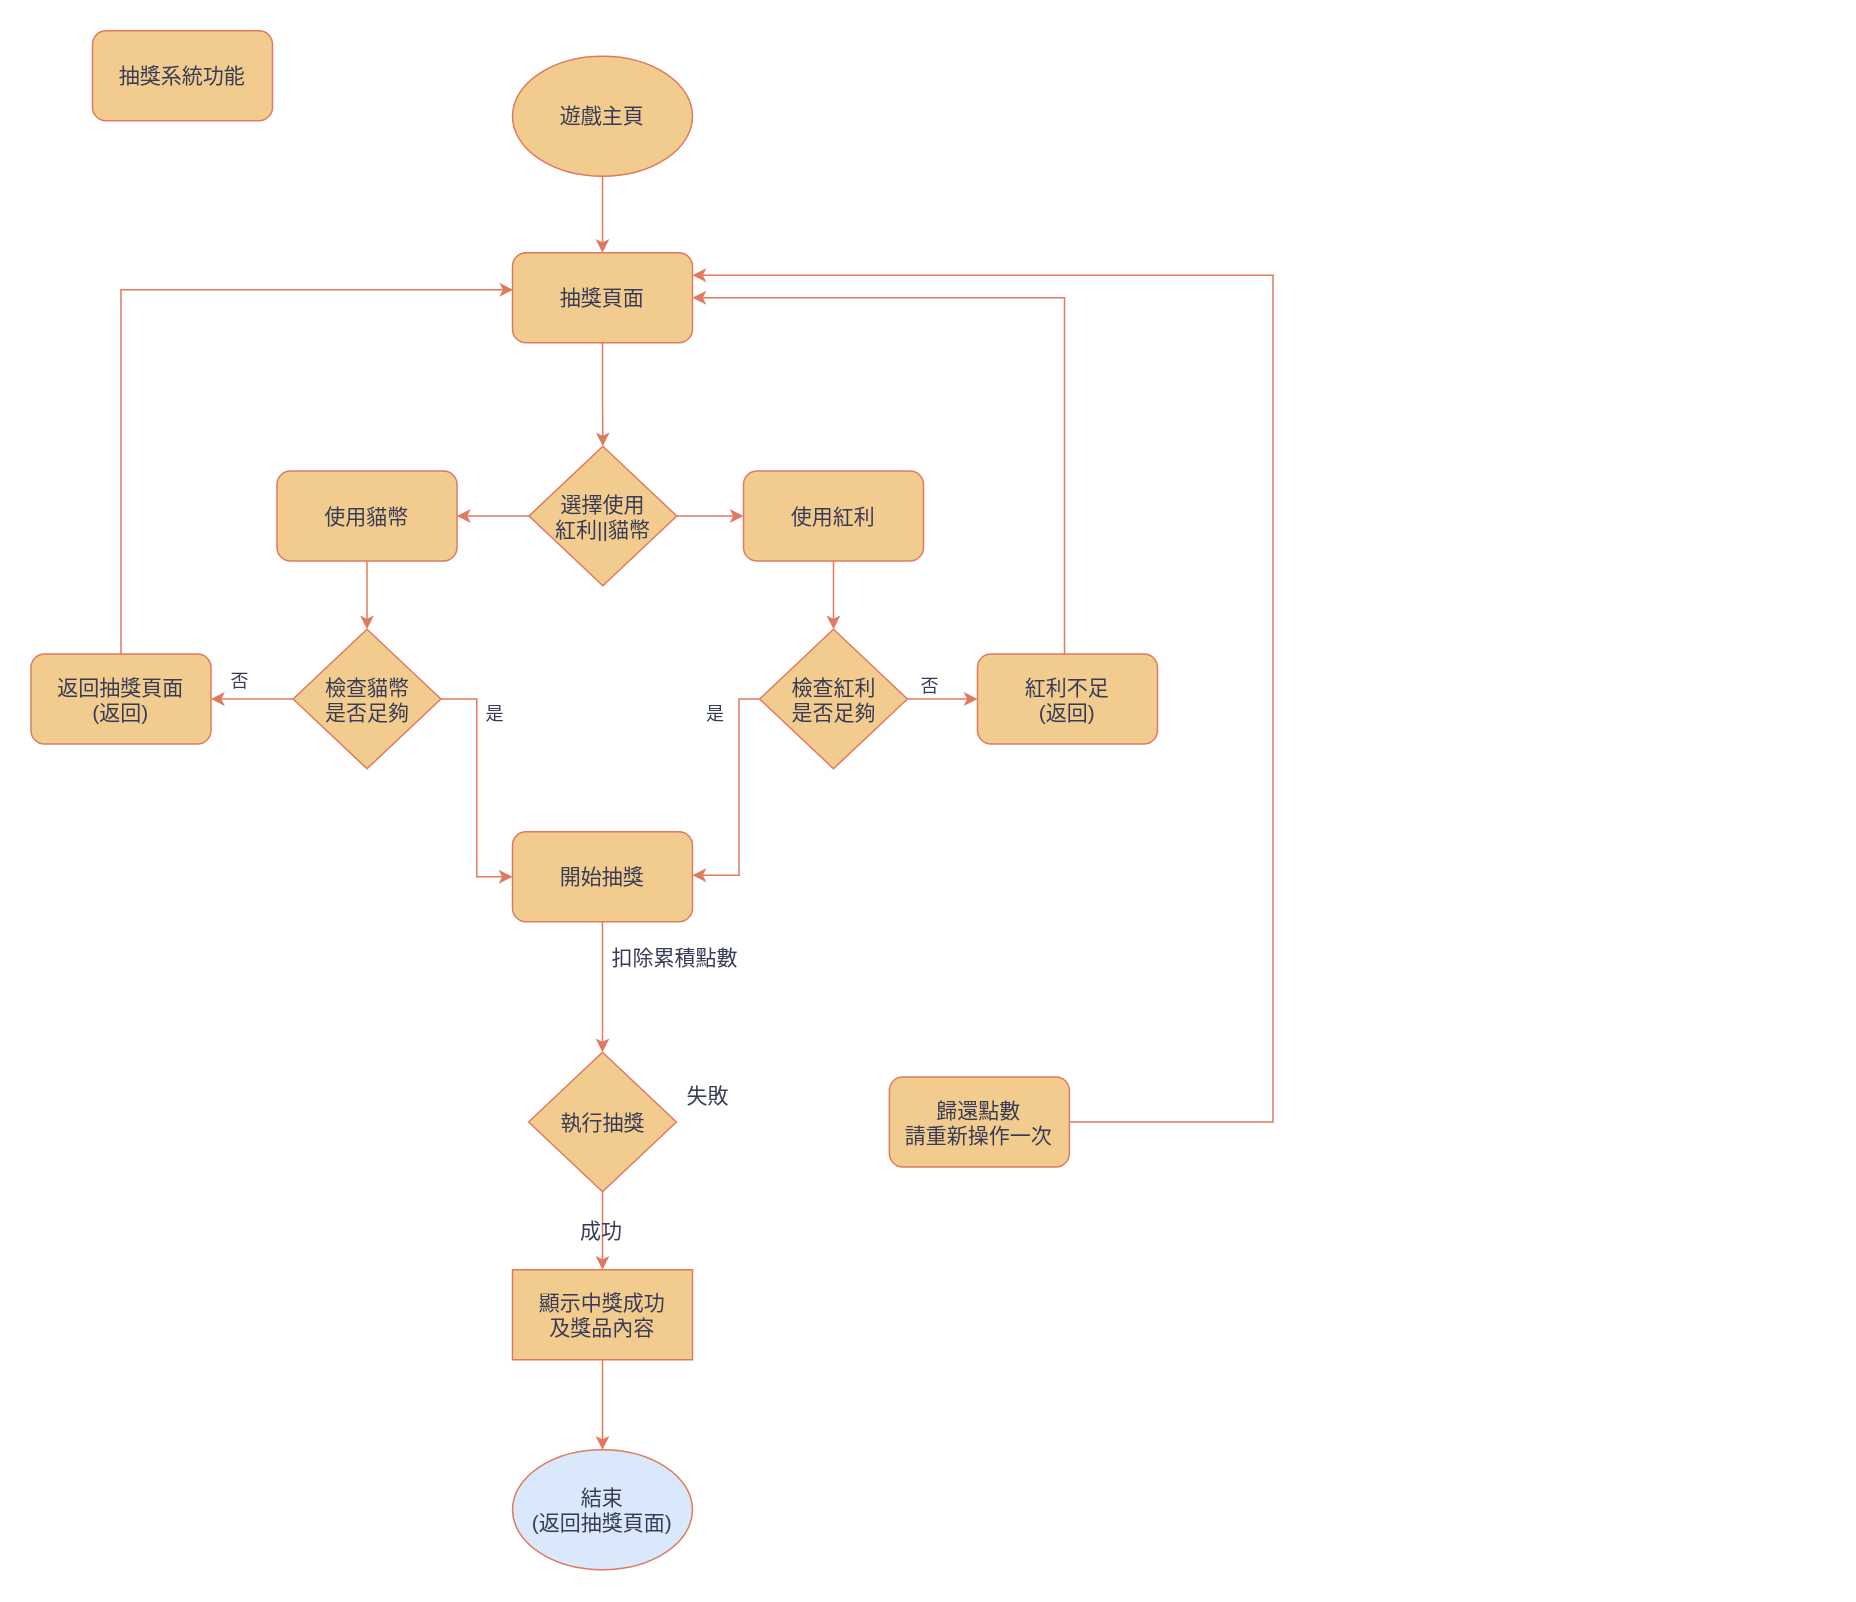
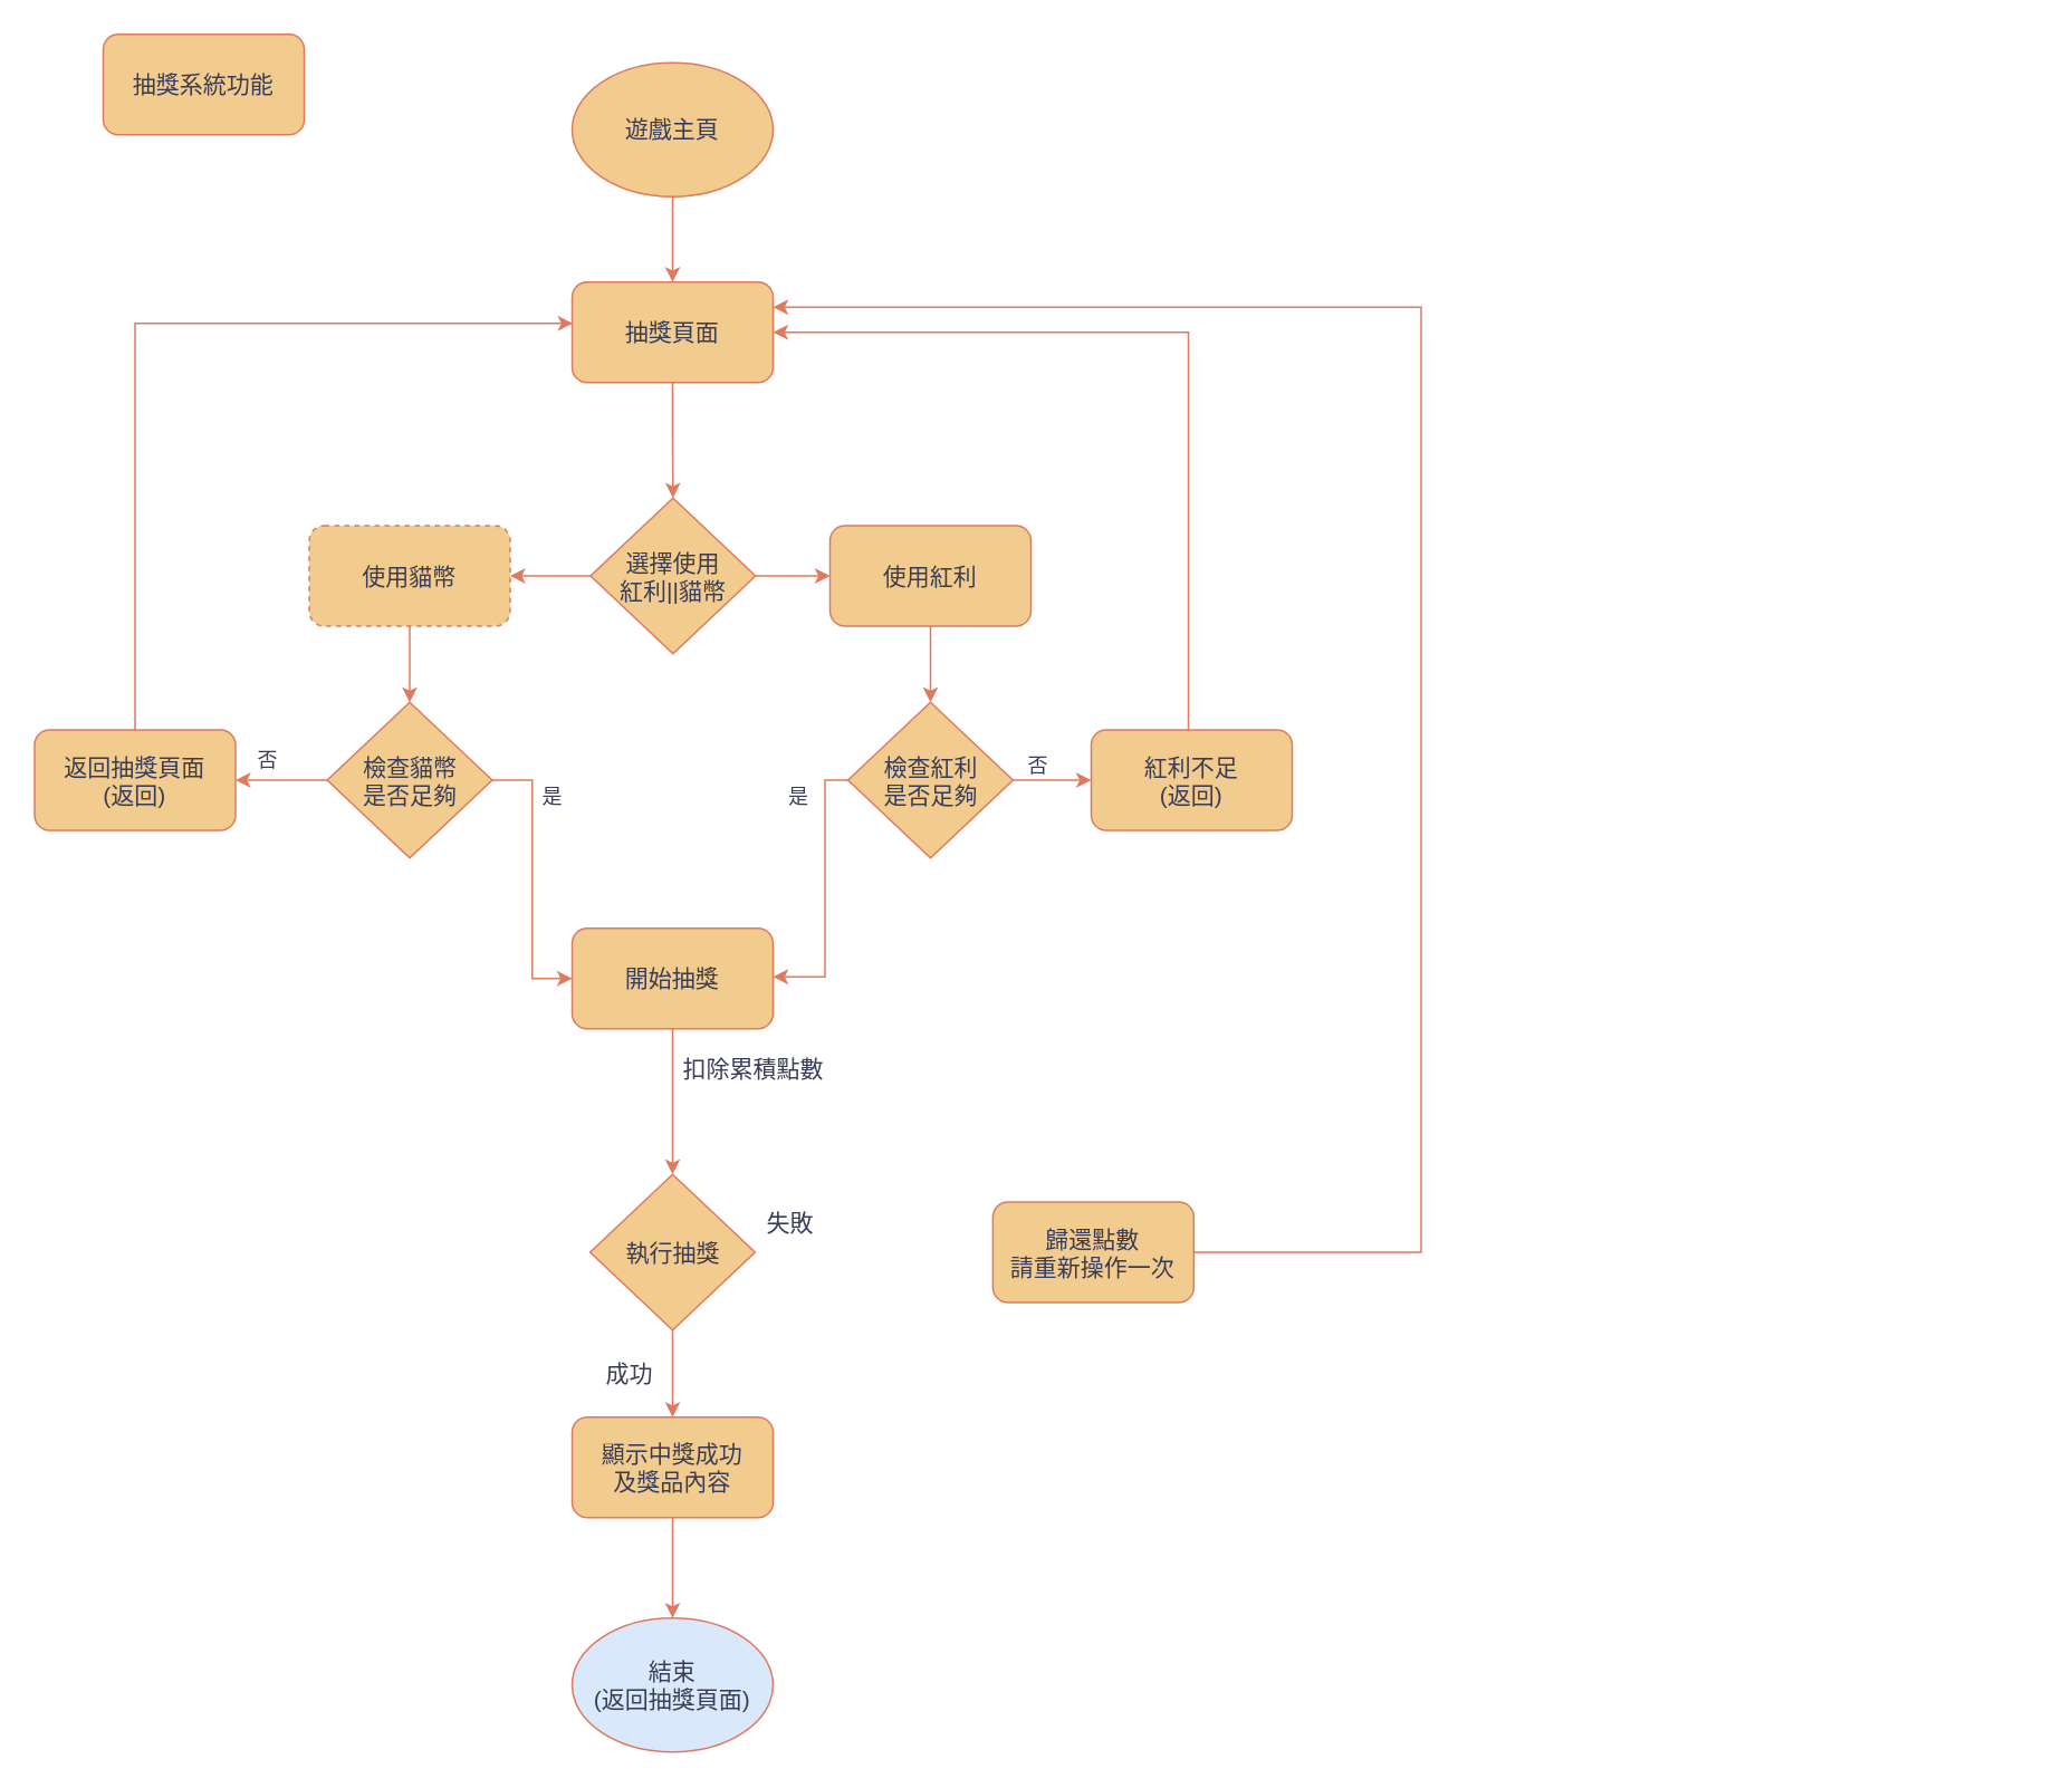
  <mxCell id="0" />
  <mxCell id="1" parent="0" />
  <mxCell id="2" style="edgeStyle=orthogonalEdgeStyle;rounded=1;orthogonalLoop=1;jettySize=auto;html=1;exitX=1;exitY=0.5;exitDx=0;exitDy=0;entryX=1;entryY=0.5;entryDx=0;entryDy=0;labelBackgroundColor=none;strokeColor=#E07A5F;fontColor=default;" parent="1" edge="1"><mxGeometry relative="1" as="geometry"><mxPoint x="1034" y="343" as="targetPoint" /><Array as="points"><mxPoint x="1215" y="813" /><mxPoint x="1215" y="343" /></Array></mxGeometry></mxCell>
  <mxCell id="3" style="edgeStyle=orthogonalEdgeStyle;rounded=0;orthogonalLoop=1;jettySize=auto;html=1;exitX=0.5;exitY=1;exitDx=0;exitDy=0;entryX=0.5;entryY=0;entryDx=0;entryDy=0;labelBackgroundColor=none;strokeColor=#E07A5F;fontColor=default;fontSize=14;" edge="1" parent="1" source="4" target="6"><mxGeometry relative="1" as="geometry" /></mxCell>
  <mxCell id="4" value="遊戲主頁" style="ellipse;whiteSpace=wrap;html=1;labelBackgroundColor=none;fillColor=#F2CC8F;strokeColor=#E07A5F;fontColor=#393C56;fontSize=14;" vertex="1" parent="1"><mxGeometry x="341" y="37" width="120" height="80" as="geometry" /></mxCell>
  <mxCell id="5" style="edgeStyle=orthogonalEdgeStyle;rounded=0;orthogonalLoop=1;jettySize=auto;html=1;entryX=0.5;entryY=0;entryDx=0;entryDy=0;fontSize=14;labelBackgroundColor=none;strokeColor=#E07A5F;fontColor=default;" edge="1" parent="1" source="6" target="20"><mxGeometry relative="1" as="geometry" /></mxCell>
  <mxCell id="6" value="抽獎頁面" style="rounded=1;whiteSpace=wrap;html=1;labelBackgroundColor=none;fillColor=#F2CC8F;strokeColor=#E07A5F;fontColor=#393C56;fontSize=14;" vertex="1" parent="1"><mxGeometry x="341" y="168" width="120" height="60" as="geometry" /></mxCell>
  <mxCell id="7" style="edgeStyle=orthogonalEdgeStyle;rounded=0;orthogonalLoop=1;jettySize=auto;html=1;exitX=0.5;exitY=1;exitDx=0;exitDy=0;entryX=0.5;entryY=0;entryDx=0;entryDy=0;labelBackgroundColor=none;strokeColor=#E07A5F;fontColor=default;fontSize=14;" edge="1" parent="1" source="8" target="14"><mxGeometry relative="1" as="geometry" /></mxCell>
  <mxCell id="8" value="執行抽獎" style="rhombus;whiteSpace=wrap;html=1;labelBackgroundColor=none;fillColor=#F2CC8F;strokeColor=#E07A5F;fontColor=#393C56;fontSize=14;" vertex="1" parent="1"><mxGeometry x="351.75" y="701" width="98.5" height="93" as="geometry" /></mxCell>
  <mxCell id="9" style="edgeStyle=orthogonalEdgeStyle;rounded=0;orthogonalLoop=1;jettySize=auto;html=1;exitX=1;exitY=0.5;exitDx=0;exitDy=0;entryX=1;entryY=0.25;entryDx=0;entryDy=0;fontSize=14;labelBackgroundColor=none;strokeColor=#E07A5F;fontColor=default;" edge="1" parent="1" source="10" target="6"><mxGeometry relative="1" as="geometry"><mxPoint x="858" y="154" as="targetPoint" /><Array as="points"><mxPoint x="848" y="747" /><mxPoint x="848" y="183" /></Array></mxGeometry></mxCell>
  <mxCell id="10" value="歸還點數&lt;br style=&quot;font-size: 14px;&quot;&gt;請重新操作一次" style="rounded=1;whiteSpace=wrap;html=1;labelBackgroundColor=none;fillColor=#F2CC8F;strokeColor=#E07A5F;fontColor=#393C56;fontSize=14;" vertex="1" parent="1"><mxGeometry x="592.25" y="717.5" width="120" height="60" as="geometry" /></mxCell>
  <mxCell id="11" value="失敗" style="text;html=1;align=center;verticalAlign=middle;resizable=0;points=[];autosize=1;strokeColor=none;fillColor=none;labelBackgroundColor=none;fontColor=#393C56;fontSize=14;" vertex="1" parent="1"><mxGeometry x="448.25" y="715.5" width="46" height="29" as="geometry" /></mxCell>
  <mxCell id="12" value="扣除累積點數" style="text;html=1;align=center;verticalAlign=middle;resizable=0;points=[];autosize=1;strokeColor=none;fillColor=none;labelBackgroundColor=none;fontColor=#393C56;fontSize=14;" vertex="1" parent="1"><mxGeometry x="398" y="623" width="102" height="29" as="geometry" /></mxCell>
  <mxCell id="13" style="edgeStyle=orthogonalEdgeStyle;rounded=0;orthogonalLoop=1;jettySize=auto;html=1;exitX=0.5;exitY=1;exitDx=0;exitDy=0;entryX=0.5;entryY=0;entryDx=0;entryDy=0;labelBackgroundColor=none;strokeColor=#E07A5F;fontColor=default;fontSize=14;" edge="1" parent="1" source="14" target="16"><mxGeometry relative="1" as="geometry" /></mxCell>
- <mxCell id="14" value="顯示中獎成功&lt;br style=&quot;font-size: 14px;&quot;&gt;及獎品內容" style="whiteSpace=wrap;html=1;labelBackgroundColor=none;fillColor=#F2CC8F;strokeColor=#E07A5F;fontColor=#393C56;fontSize=14;rounded=0;" vertex="1" parent="1"><mxGeometry x="341" y="846" width="120" height="60" as="geometry" /></mxCell>
- <mxCell id="15" value="成功" style="text;html=1;align=center;verticalAlign=middle;resizable=0;points=[];autosize=1;strokeColor=none;fillColor=none;labelBackgroundColor=none;fontColor=#393C56;fontSize=14;" vertex="1" parent="1"><mxGeometry x="377" y="805" width="46" height="29" as="geometry" /></mxCell>
+ <mxCell id="14" value="顯示中獎成功&lt;br style=&quot;font-size: 14px;&quot;&gt;及獎品內容" style="rounded=1;whiteSpace=wrap;html=1;labelBackgroundColor=none;fillColor=#F2CC8F;strokeColor=#E07A5F;fontColor=#393C56;fontSize=14;" vertex="1" parent="1"><mxGeometry x="341" y="846" width="120" height="60" as="geometry" /></mxCell>
+ <mxCell id="15" value="成功" style="text;html=1;align=center;verticalAlign=middle;resizable=0;points=[];autosize=1;strokeColor=none;fillColor=none;labelBackgroundColor=none;fontColor=#393C56;fontSize=14;" vertex="1" parent="1"><mxGeometry x="352" y="805" width="46" height="29" as="geometry" /></mxCell>
  <mxCell id="16" value="結束&lt;br style=&quot;font-size: 14px;&quot;&gt;(返回抽獎頁面)" style="ellipse;whiteSpace=wrap;html=1;labelBackgroundColor=none;fillColor=#dae8fc;strokeColor=#E07A5F;fontColor=#393C56;fontSize=14;" vertex="1" parent="1"><mxGeometry x="341" y="966" width="120" height="80" as="geometry" /></mxCell>
  <mxCell id="17" value="抽獎系統功能" style="rounded=1;whiteSpace=wrap;html=1;labelBackgroundColor=none;fillColor=#F2CC8F;strokeColor=#E07A5F;fontColor=#393C56;fontSize=14;" vertex="1" parent="1"><mxGeometry x="61" y="20" width="120" height="60" as="geometry" /></mxCell>
  <mxCell id="18" style="edgeStyle=orthogonalEdgeStyle;rounded=0;orthogonalLoop=1;jettySize=auto;html=1;exitX=1;exitY=0.5;exitDx=0;exitDy=0;fontSize=14;labelBackgroundColor=none;strokeColor=#E07A5F;fontColor=default;" edge="1" parent="1" source="20" target="24"><mxGeometry relative="1" as="geometry" /></mxCell>
  <mxCell id="19" style="edgeStyle=orthogonalEdgeStyle;rounded=0;orthogonalLoop=1;jettySize=auto;html=1;exitX=0;exitY=0.5;exitDx=0;exitDy=0;entryX=1;entryY=0.5;entryDx=0;entryDy=0;fontSize=14;labelBackgroundColor=none;strokeColor=#E07A5F;fontColor=default;" edge="1" parent="1" source="20" target="22"><mxGeometry relative="1" as="geometry" /></mxCell>
  <mxCell id="20" value="選擇使用&lt;br style=&quot;font-size: 14px;&quot;&gt;紅利||貓幣" style="rhombus;whiteSpace=wrap;html=1;labelBackgroundColor=none;fillColor=#F2CC8F;strokeColor=#E07A5F;fontColor=#393C56;fontSize=14;" vertex="1" parent="1"><mxGeometry x="352" y="297" width="98.5" height="93" as="geometry" /></mxCell>
  <mxCell id="21" style="edgeStyle=orthogonalEdgeStyle;rounded=0;orthogonalLoop=1;jettySize=auto;html=1;exitX=0.5;exitY=1;exitDx=0;exitDy=0;entryX=0.5;entryY=0;entryDx=0;entryDy=0;fontSize=14;labelBackgroundColor=none;strokeColor=#E07A5F;fontColor=default;" edge="1" parent="1" source="22" target="30"><mxGeometry relative="1" as="geometry" /></mxCell>
- <mxCell id="22" value="使用貓幣" style="rounded=1;whiteSpace=wrap;html=1;labelBackgroundColor=none;fillColor=#F2CC8F;strokeColor=#E07A5F;fontColor=#393C56;fontSize=14;" vertex="1" parent="1"><mxGeometry x="184" y="313.5" width="120" height="60" as="geometry" /></mxCell>
+ <mxCell id="22" value="使用貓幣" style="rounded=1;whiteSpace=wrap;html=1;labelBackgroundColor=none;fillColor=#F2CC8F;strokeColor=#E07A5F;fontColor=#393C56;fontSize=14;dashed=1;" vertex="1" parent="1"><mxGeometry x="184" y="313.5" width="120" height="60" as="geometry" /></mxCell>
  <mxCell id="23" style="edgeStyle=orthogonalEdgeStyle;rounded=0;orthogonalLoop=1;jettySize=auto;html=1;exitX=0.5;exitY=1;exitDx=0;exitDy=0;entryX=0.5;entryY=0;entryDx=0;entryDy=0;fontSize=14;labelBackgroundColor=none;strokeColor=#E07A5F;fontColor=default;" edge="1" parent="1" source="24" target="27"><mxGeometry relative="1" as="geometry" /></mxCell>
  <mxCell id="24" value="使用紅利" style="rounded=1;whiteSpace=wrap;html=1;labelBackgroundColor=none;fillColor=#F2CC8F;strokeColor=#E07A5F;fontColor=#393C56;fontSize=14;" vertex="1" parent="1"><mxGeometry x="495" y="313.5" width="120" height="60" as="geometry" /></mxCell>
  <mxCell id="25" style="edgeStyle=orthogonalEdgeStyle;rounded=0;orthogonalLoop=1;jettySize=auto;html=1;fontSize=14;labelBackgroundColor=none;strokeColor=#E07A5F;fontColor=default;" edge="1" parent="1" source="27" target="36"><mxGeometry relative="1" as="geometry"><Array as="points"><mxPoint x="492" y="466" /><mxPoint x="492" y="583" /></Array></mxGeometry></mxCell>
  <mxCell id="26" style="edgeStyle=orthogonalEdgeStyle;rounded=0;orthogonalLoop=1;jettySize=auto;html=1;exitX=1;exitY=0.5;exitDx=0;exitDy=0;fontSize=14;labelBackgroundColor=none;strokeColor=#E07A5F;fontColor=default;" edge="1" parent="1" source="27" target="32"><mxGeometry relative="1" as="geometry" /></mxCell>
  <mxCell id="27" value="檢查紅利&lt;br style=&quot;font-size: 14px;&quot;&gt;是否足夠" style="rhombus;whiteSpace=wrap;html=1;labelBackgroundColor=none;fillColor=#F2CC8F;strokeColor=#E07A5F;fontColor=#393C56;fontSize=14;" vertex="1" parent="1"><mxGeometry x="505.75" y="419" width="98.5" height="93" as="geometry" /></mxCell>
  <mxCell id="28" style="edgeStyle=orthogonalEdgeStyle;rounded=0;orthogonalLoop=1;jettySize=auto;html=1;exitX=0;exitY=0.5;exitDx=0;exitDy=0;entryX=1;entryY=0.5;entryDx=0;entryDy=0;fontSize=14;labelBackgroundColor=none;strokeColor=#E07A5F;fontColor=default;" edge="1" parent="1" source="30" target="34"><mxGeometry relative="1" as="geometry" /></mxCell>
  <mxCell id="29" style="edgeStyle=orthogonalEdgeStyle;rounded=0;orthogonalLoop=1;jettySize=auto;html=1;entryX=0;entryY=0.5;entryDx=0;entryDy=0;fontSize=14;labelBackgroundColor=none;strokeColor=#E07A5F;fontColor=default;" edge="1" parent="1" source="30" target="36"><mxGeometry relative="1" as="geometry" /></mxCell>
  <mxCell id="30" value="檢查貓幣&lt;br style=&quot;font-size: 14px;&quot;&gt;是否足夠" style="rhombus;whiteSpace=wrap;html=1;labelBackgroundColor=none;fillColor=#F2CC8F;strokeColor=#E07A5F;fontColor=#393C56;fontSize=14;" vertex="1" parent="1"><mxGeometry x="194.75" y="419" width="98.5" height="93" as="geometry" /></mxCell>
  <mxCell id="31" style="edgeStyle=orthogonalEdgeStyle;rounded=0;orthogonalLoop=1;jettySize=auto;html=1;entryX=1;entryY=0.5;entryDx=0;entryDy=0;fontSize=14;labelBackgroundColor=none;strokeColor=#E07A5F;fontColor=default;" edge="1" parent="1" source="32" target="6"><mxGeometry relative="1" as="geometry"><mxPoint x="713" y="198.5" as="targetPoint" /><Array as="points"><mxPoint x="709" y="198" /></Array></mxGeometry></mxCell>
  <mxCell id="32" value="紅利不足&lt;br style=&quot;font-size: 14px;&quot;&gt;(返回)" style="rounded=1;whiteSpace=wrap;html=1;labelBackgroundColor=none;fillColor=#F2CC8F;strokeColor=#E07A5F;fontColor=#393C56;fontSize=14;" vertex="1" parent="1"><mxGeometry x="651" y="435.5" width="120" height="60" as="geometry" /></mxCell>
  <mxCell id="33" style="edgeStyle=orthogonalEdgeStyle;rounded=0;orthogonalLoop=1;jettySize=auto;html=1;entryX=0.004;entryY=0.411;entryDx=0;entryDy=0;entryPerimeter=0;strokeColor=#E07A5F;fontColor=#393C56;fillColor=#F2CC8F;" edge="1" parent="1" source="34" target="6"><mxGeometry relative="1" as="geometry"><Array as="points"><mxPoint x="80" y="193" /></Array></mxGeometry></mxCell>
  <mxCell id="34" value="返回抽獎頁面&lt;br style=&quot;font-size: 14px;&quot;&gt;(返回)" style="rounded=1;whiteSpace=wrap;html=1;labelBackgroundColor=none;fillColor=#F2CC8F;strokeColor=#E07A5F;fontColor=#393C56;fontSize=14;" vertex="1" parent="1"><mxGeometry x="20" y="435.5" width="120" height="60" as="geometry" /></mxCell>
  <mxCell id="35" style="edgeStyle=orthogonalEdgeStyle;rounded=0;orthogonalLoop=1;jettySize=auto;html=1;exitX=0.5;exitY=1;exitDx=0;exitDy=0;entryX=0.5;entryY=0;entryDx=0;entryDy=0;fontSize=14;labelBackgroundColor=none;strokeColor=#E07A5F;fontColor=default;" edge="1" parent="1" source="36" target="8"><mxGeometry relative="1" as="geometry" /></mxCell>
  <mxCell id="36" value="開始抽獎" style="rounded=1;whiteSpace=wrap;html=1;labelBackgroundColor=none;fillColor=#F2CC8F;strokeColor=#E07A5F;fontColor=#393C56;fontSize=14;" vertex="1" parent="1"><mxGeometry x="341" y="554" width="120" height="60" as="geometry" /></mxCell>
  <mxCell id="37" value="是" style="text;html=1;align=center;verticalAlign=middle;resizable=0;points=[];autosize=1;strokeColor=none;fillColor=none;fontColor=#393C56;" vertex="1" parent="1"><mxGeometry x="461" y="463" width="30" height="26" as="geometry" /></mxCell>
  <mxCell id="38" value="否" style="text;html=1;align=center;verticalAlign=middle;resizable=0;points=[];autosize=1;strokeColor=none;fillColor=none;fontColor=#393C56;" vertex="1" parent="1"><mxGeometry x="604.25" y="444" width="30" height="26" as="geometry" /></mxCell>
  <mxCell id="39" value="否" style="text;html=1;align=center;verticalAlign=middle;resizable=0;points=[];autosize=1;strokeColor=none;fillColor=none;fontColor=#393C56;" vertex="1" parent="1"><mxGeometry x="144" y="441" width="30" height="26" as="geometry" /></mxCell>
  <mxCell id="40" value="是" style="text;html=1;align=center;verticalAlign=middle;resizable=0;points=[];autosize=1;strokeColor=none;fillColor=none;fontColor=#393C56;" vertex="1" parent="1"><mxGeometry x="314" y="463" width="30" height="26" as="geometry" /></mxCell>
